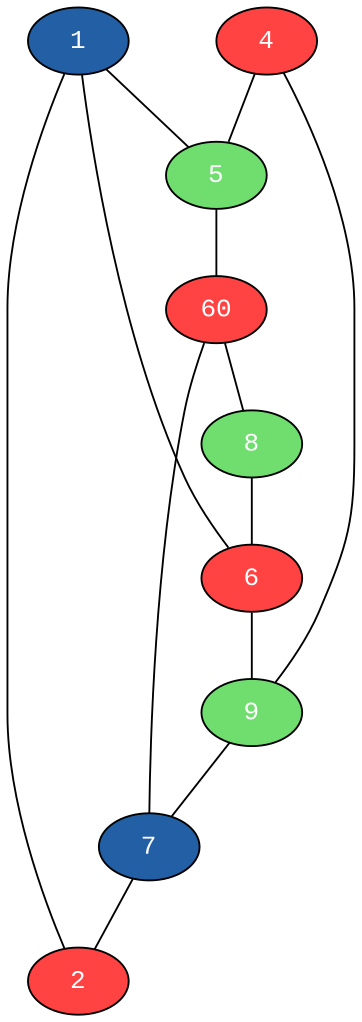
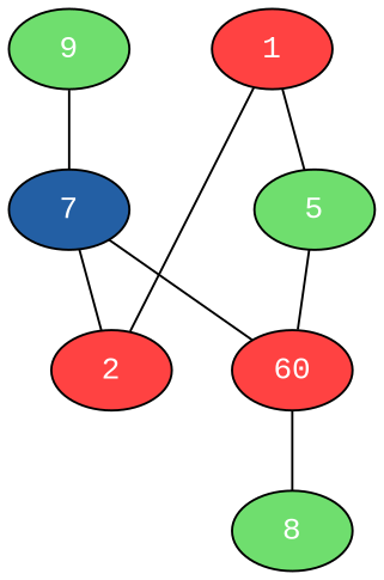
  graph {
    fontname="Liberation Mono"
    node [fillcolor="#FF4242" fontcolor=white fontname="Liberation Mono" style=filled]
    edge [fontname="Liberation Mono"]
-   1 [fillcolor="#235FA4"]
+   1
    2
    5 [fillcolor="#6FDE6E"]
-   6
    n5 [label=60]
    9 [fillcolor="#6FDE6E"]
-   4
    8 [fillcolor="#6FDE6E"]
    7 [fillcolor="#235FA4"]
    1 -- 2
    1 -- 5
-   1 -- 6
    5 -- n5
-   6 -- 9
    n5 -- 8
    9 -- 7
-   4 -- 5
-   4 -- 9
-   8 -- 6
    7 -- 2
    7 -- n5
  }
